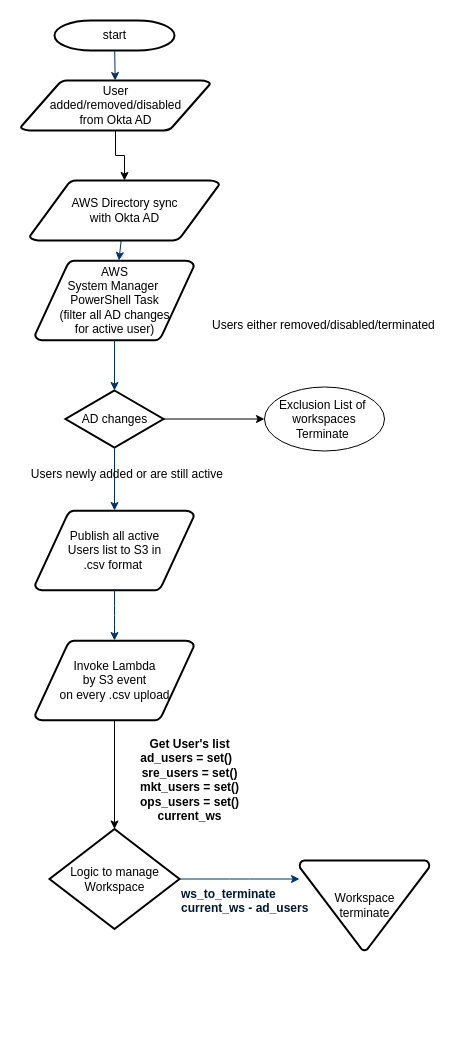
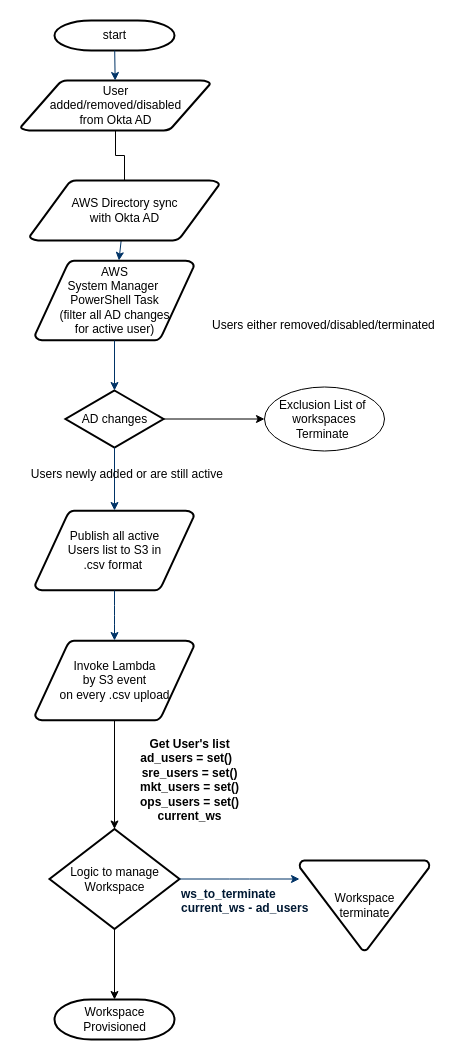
  <mxCell id="0" />
  <mxCell id="1" parent="0" />
  <mxCell id="2" value="start" style="shape=mxgraph.flowchart.terminator;strokeWidth=2;gradientColor=none;gradientDirection=north;fontStyle=0;html=1;" parent="1" vertex="1"><mxGeometry x="54" y="20" width="120" height="30" as="geometry" /></mxCell>
- <mxCell id="3" style="edgeStyle=orthogonalEdgeStyle;rounded=0;orthogonalLoop=1;jettySize=auto;html=1;exitX=0.5;exitY=1;exitDx=0;exitDy=0;exitPerimeter=0;entryX=0.5;entryY=0;entryDx=0;entryDy=0;entryPerimeter=0;" edge="1" parent="1" source="4" target="25"><mxGeometry relative="1" as="geometry" /></mxCell>
+ <mxCell id="3" style="edgeStyle=orthogonalEdgeStyle;rounded=0;orthogonalLoop=1;jettySize=auto;html=1;exitX=0.5;exitY=1;exitDx=0;exitDy=0;exitPerimeter=0;entryX=0.5;entryY=0;entryDx=0;entryDy=0;entryPerimeter=0;endArrow=none;" edge="1" parent="1" source="4" target="25"><mxGeometry relative="1" as="geometry" /></mxCell>
  <mxCell id="4" value="User &lt;br&gt;added/removed/disabled&lt;br&gt;from Okta AD" style="shape=mxgraph.flowchart.data;strokeWidth=2;gradientColor=none;gradientDirection=north;fontStyle=0;html=1;" parent="1" vertex="1"><mxGeometry x="20.25" y="80" width="189.5" height="50" as="geometry" /></mxCell>
  <mxCell id="5" value="Publish all active&lt;br&gt;Users list to S3 in&lt;br&gt;.csv format&amp;nbsp;" style="shape=mxgraph.flowchart.data;strokeWidth=2;gradientColor=none;gradientDirection=north;fontStyle=0;html=1;" parent="1" vertex="1"><mxGeometry x="34.5" y="510" width="159" height="80" as="geometry" /></mxCell>
  <mxCell id="6" value="AWS &lt;br&gt;System Manager&amp;nbsp;&lt;br&gt;PowerShell Task&lt;br&gt;(filter all AD changes &lt;br&gt;for active user)" style="shape=mxgraph.flowchart.data;strokeWidth=2;gradientColor=none;gradientDirection=north;fontStyle=0;html=1;" parent="1" vertex="1"><mxGeometry x="34.5" y="260" width="159" height="80" as="geometry" /></mxCell>
  <mxCell id="7" style="edgeStyle=orthogonalEdgeStyle;rounded=0;orthogonalLoop=1;jettySize=auto;html=1;exitX=1;exitY=0.5;exitDx=0;exitDy=0;exitPerimeter=0;entryX=0;entryY=0.5;entryDx=0;entryDy=0;" edge="1" parent="1" source="8" target="26"><mxGeometry relative="1" as="geometry" /></mxCell>
  <mxCell id="8" value="AD changes" style="shape=mxgraph.flowchart.decision;strokeWidth=2;gradientColor=none;gradientDirection=north;fontStyle=0;html=1;" parent="1" vertex="1"><mxGeometry x="65" y="390" width="98" height="57" as="geometry" /></mxCell>
  <mxCell id="9" style="fontStyle=1;strokeColor=#003366;strokeWidth=1;html=1;" parent="1" source="2" target="4" edge="1"><mxGeometry relative="1" as="geometry" /></mxCell>
  <mxCell id="10" style="fontStyle=1;strokeColor=#003366;strokeWidth=1;html=1;startArrow=none;" parent="1" source="25" target="6" edge="1"><mxGeometry relative="1" as="geometry" /></mxCell>
  <mxCell id="11" style="entryX=0.5;entryY=0;entryPerimeter=0;fontStyle=1;strokeColor=#003366;strokeWidth=1;html=1;" parent="1" source="6" target="8" edge="1"><mxGeometry relative="1" as="geometry" /></mxCell>
  <mxCell id="12" value="Users either removed/disabled/terminated" style="text;fontStyle=0;html=1;strokeColor=none;gradientColor=none;fillColor=none;strokeWidth=2;" parent="1" vertex="1"><mxGeometry x="209.75" y="310.5" width="229.5" height="26" as="geometry" /></mxCell>
  <mxCell id="13" value="" style="edgeStyle=elbowEdgeStyle;elbow=horizontal;fontColor=#001933;fontStyle=1;strokeColor=#003366;strokeWidth=1;html=1;" parent="1" source="8" target="5" edge="1"><mxGeometry width="100" height="100" as="geometry"><mxPoint y="100" as="sourcePoint" x="-206" /><mxPoint x="-106" as="targetPoint" y="0" /></mxGeometry></mxCell>
  <mxCell id="14" style="edgeStyle=orthogonalEdgeStyle;rounded=0;orthogonalLoop=1;jettySize=auto;html=1;entryX=0.5;entryY=0;entryDx=0;entryDy=0;entryPerimeter=0;" edge="1" parent="1" source="15" target="19"><mxGeometry relative="1" as="geometry"><mxPoint x="114" y="820" as="targetPoint" /></mxGeometry></mxCell>
  <mxCell id="15" value="Invoke Lambda&lt;br&gt;by S3 event&lt;br&gt;on every .csv upload" style="shape=mxgraph.flowchart.data;strokeWidth=2;gradientColor=none;gradientDirection=north;fontStyle=0;html=1;" parent="1" vertex="1"><mxGeometry x="34.5" y="640" width="159" height="80" as="geometry" /></mxCell>
  <mxCell id="16" value="Users newly&amp;nbsp;added or are still active&amp;nbsp;" style="text;fontStyle=0;html=1;strokeColor=none;gradientColor=none;fillColor=none;strokeWidth=2;align=center;" parent="1" vertex="1"><mxGeometry x="47.75" y="460" width="161" height="16.5" as="geometry" /></mxCell>
  <mxCell id="17" value="" style="edgeStyle=elbowEdgeStyle;elbow=horizontal;fontStyle=1;strokeColor=#003366;strokeWidth=1;html=1;" parent="1" source="5" target="15" edge="1"><mxGeometry width="100" height="100" as="geometry"><mxPoint y="100" as="sourcePoint" x="-206" /><mxPoint x="-106" as="targetPoint" y="0" /></mxGeometry></mxCell>
+ <mxCell id="18" style="edgeStyle=orthogonalEdgeStyle;rounded=0;orthogonalLoop=1;jettySize=auto;html=1;exitX=0.5;exitY=1;exitDx=0;exitDy=0;exitPerimeter=0;" edge="1" parent="1" source="19" target="22"><mxGeometry relative="1" as="geometry" /></mxCell>
  <mxCell id="19" value="Logic to manage&lt;br&gt;Workspace" style="shape=mxgraph.flowchart.decision;strokeWidth=2;gradientColor=none;gradientDirection=north;fontStyle=0;html=1;" parent="1" vertex="1"><mxGeometry x="49" y="828.5" width="130" height="100" as="geometry" /></mxCell>
  <mxCell id="20" value="" style="edgeStyle=elbowEdgeStyle;elbow=horizontal;exitX=1;exitY=0.5;exitPerimeter=0;entryX=0;entryY=0.5;entryPerimeter=0;fontStyle=1;strokeColor=#003366;strokeWidth=1;html=1;" parent="1" source="19" edge="1"><mxGeometry x="-5" y="-381.5" width="100" height="100" as="geometry"><mxPoint x="-211" y="-281.5" as="sourcePoint" /><mxPoint x="299" y="878.5" as="targetPoint" /></mxGeometry></mxCell>
  <mxCell id="21" value="Workspace&lt;br&gt;terminate" style="shape=mxgraph.flowchart.merge_or_storage;strokeWidth=2;gradientColor=none;gradientDirection=north;fontStyle=0;html=1;" parent="1" vertex="1"><mxGeometry x="299" y="860" width="130" height="90" as="geometry" /></mxCell>
+ <mxCell id="22" value="Workspace &lt;br&gt;Provisioned" style="shape=mxgraph.flowchart.terminator;strokeWidth=2;gradientColor=none;gradientDirection=north;fontStyle=0;html=1;" parent="1" vertex="1"><mxGeometry x="54" y="999" width="120" height="40" as="geometry" /></mxCell>
  <mxCell id="23" value="&lt;div style=&quot;text-align: center;&quot;&gt;&lt;b&gt;Get User's list&lt;br&gt;ad_users = set()&amp;nbsp;&amp;nbsp;&lt;/b&gt;&lt;/div&gt;&lt;div style=&quot;text-align: center;&quot;&gt;&lt;b&gt;sre_users = set()&lt;/b&gt;&lt;/div&gt;&lt;div style=&quot;text-align: center;&quot;&gt;&lt;b&gt;mkt_users = set()&lt;/b&gt;&lt;/div&gt;&lt;div style=&quot;text-align: center;&quot;&gt;&lt;b&gt;ops_users = set()&lt;br&gt;current_ws&lt;/b&gt;&lt;br&gt;&lt;/div&gt;" style="text;fontStyle=0;html=1;strokeColor=none;gradientColor=none;fillColor=none;strokeWidth=2;" parent="1" vertex="1"><mxGeometry x="138" y="730" width="141" height="90" as="geometry" /></mxCell>
  <mxCell id="24" value="&lt;b&gt;ws_to_terminate&lt;br&gt;current_ws - ad_users&lt;/b&gt;" style="text;fontColor=#001933;fontStyle=0;html=1;strokeColor=none;gradientColor=none;fillColor=none;strokeWidth=2;" parent="1" vertex="1"><mxGeometry x="179" y="880" width="100" height="28.5" as="geometry" /></mxCell>
  <mxCell id="25" value="AWS Directory sync&lt;br&gt;with Okta AD" style="shape=mxgraph.flowchart.data;strokeWidth=2;gradientColor=none;gradientDirection=north;fontStyle=0;html=1;" vertex="1" parent="1"><mxGeometry x="29.25" y="180" width="189.5" height="60" as="geometry" /></mxCell>
  <mxCell id="26" value="Exclusion List of&amp;nbsp;&lt;br&gt;workspaces&lt;br&gt;Terminate&amp;nbsp;" style="ellipse;whiteSpace=wrap;html=1;" vertex="1" parent="1"><mxGeometry x="264" y="386.5" width="120" height="64" as="geometry" /></mxCell>
